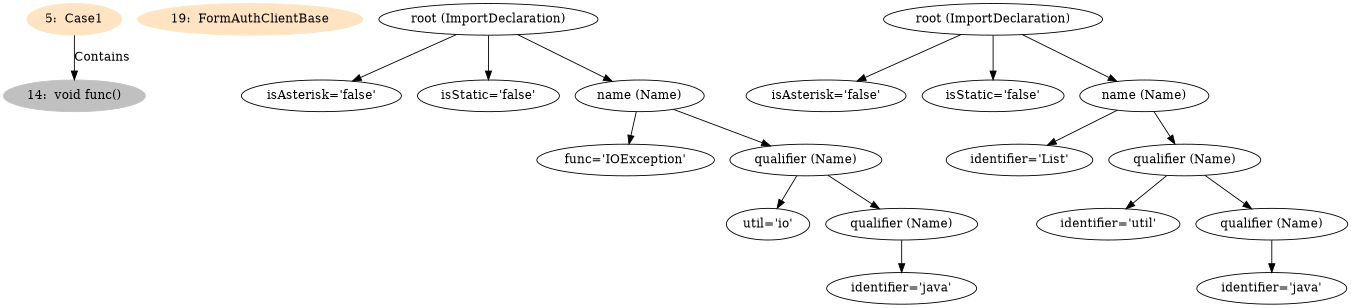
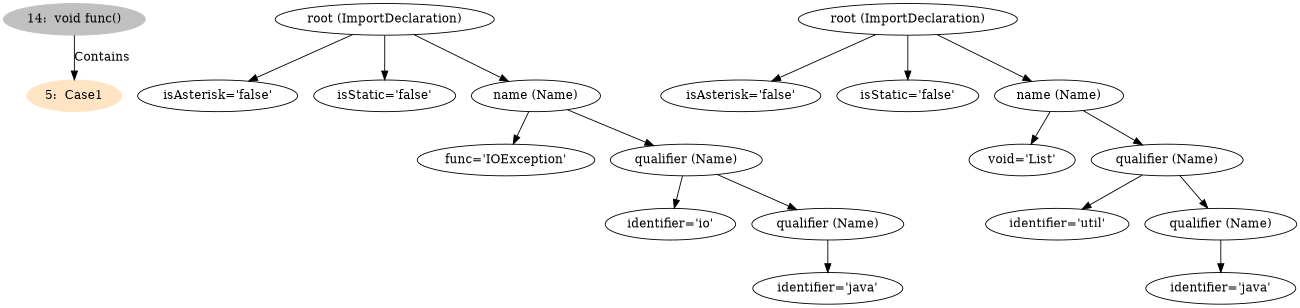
  digraph {
    n1 [color=gray label="14:  void func()" style=filled]
    n2 [color=bisque label="5:  Case1" style=filled]
-   n3 [color=bisque label="19:  FormAuthClientBase" style=filled]
    n4 [label="root (ImportDeclaration)"]
    n5 [label="isAsterisk='false'"]
    n6 [label="isStatic='false'"]
    n7 [label="name (Name)"]
    n8 [label="func='IOException'"]
    n9 [label="qualifier (Name)"]
-   n10 [label="util='io'"]
+   n10 [label="identifier='io'"]
    n11 [label="qualifier (Name)"]
    n12 [label="identifier='java'"]
    n13 [label="root (ImportDeclaration)"]
    n14 [label="isAsterisk='false'"]
    n15 [label="isStatic='false'"]
    n16 [label="name (Name)"]
-   n17 [label="identifier='List'"]
+   n17 [label="void='List'"]
    n18 [label="qualifier (Name)"]
    n19 [label="identifier='util'"]
    n20 [label="qualifier (Name)"]
    n21 [label="identifier='java'"]
-   n2 -> n1 [arrowhead=normal color=default label=Contains style=default]
+   n1 -> n2 [arrowhead=normal color=default label=Contains style=default]
    n4 -> n5
    n4 -> n6
    n4 -> n7
    n7 -> n8
    n7 -> n9
    n9 -> n10
    n9 -> n11
    n11 -> n12
    n13 -> n14
    n13 -> n15
    n13 -> n16
    n16 -> n17
    n16 -> n18
    n18 -> n19
    n18 -> n20
    n20 -> n21
  }
